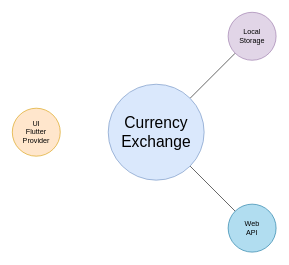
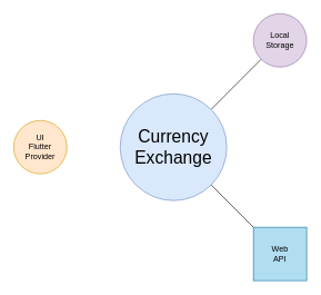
  <mxCell id="0" />
  <mxCell id="1" parent="0" />
  <mxCell id="2" style="edgeStyle=none;rounded=0;orthogonalLoop=1;jettySize=auto;html=1;exitX=1;exitY=1;exitDx=0;exitDy=0;entryX=0;entryY=0;entryDx=0;entryDy=0;endArrow=none;endFill=0;" edge="1" parent="1" source="4" target="5"><mxGeometry relative="1" as="geometry" /></mxCell>
  <mxCell id="3" style="edgeStyle=none;rounded=0;orthogonalLoop=1;jettySize=auto;html=1;exitX=1;exitY=0;exitDx=0;exitDy=0;entryX=0;entryY=1;entryDx=0;entryDy=0;endArrow=none;endFill=0;" edge="1" parent="1" source="4" target="6"><mxGeometry relative="1" as="geometry" /></mxCell>
  <mxCell id="4" value="&lt;font style=&quot;font-size: 26px&quot;&gt;Currency&lt;br&gt;Exchange&lt;/font&gt;" style="ellipse;whiteSpace=wrap;html=1;aspect=fixed;fillColor=#dae8fc;strokeColor=#6c8ebf;" vertex="1" parent="1"><mxGeometry x="180" y="140" width="160" height="160" as="geometry" /></mxCell>
- <mxCell id="5" value="Web&lt;br&gt;API" style="ellipse;whiteSpace=wrap;html=1;aspect=fixed;fillColor=#b1ddf0;strokeColor=#10739e;" vertex="1" parent="1"><mxGeometry x="380" y="340" width="80" height="80" as="geometry" /></mxCell>
+ <mxCell id="5" value="Web&lt;br&gt;API" style="whiteSpace=wrap;html=1;aspect=fixed;fillColor=#b1ddf0;strokeColor=#10739e;rounded=0;" vertex="1" parent="1"><mxGeometry x="380" y="340" width="80" height="80" as="geometry" /></mxCell>
  <mxCell id="6" value="Local&lt;br&gt;Storage" style="ellipse;whiteSpace=wrap;html=1;aspect=fixed;fillColor=#e1d5e7;strokeColor=#9673a6;" vertex="1" parent="1"><mxGeometry x="380" y="20" width="80" height="80" as="geometry" /></mxCell>
  <mxCell id="7" value="UI&lt;br&gt;Flutter&lt;br&gt;Provider" style="ellipse;whiteSpace=wrap;html=1;aspect=fixed;fillColor=#ffe6cc;strokeColor=#d79b00;" vertex="1" parent="1"><mxGeometry x="20" y="180" width="80" height="80" as="geometry" /></mxCell>
